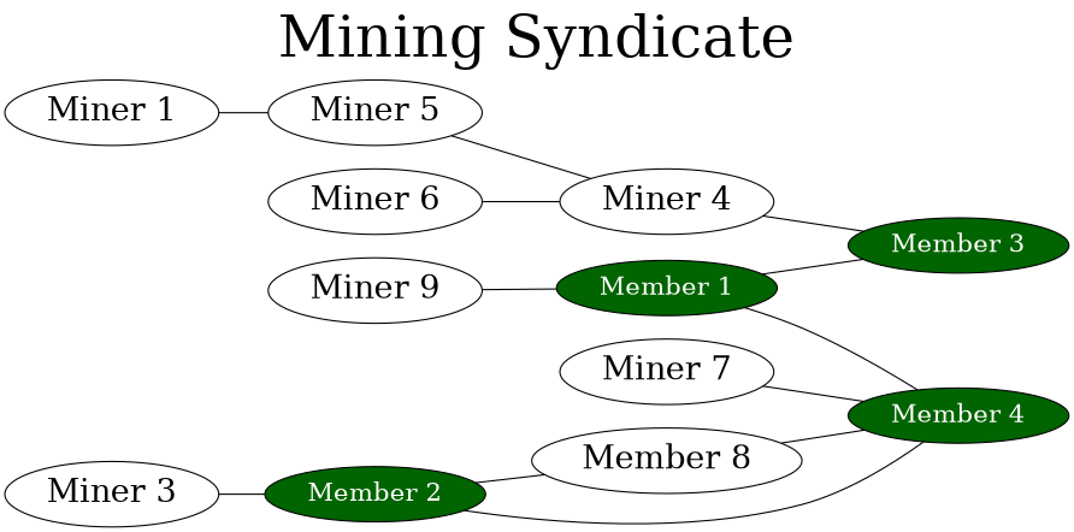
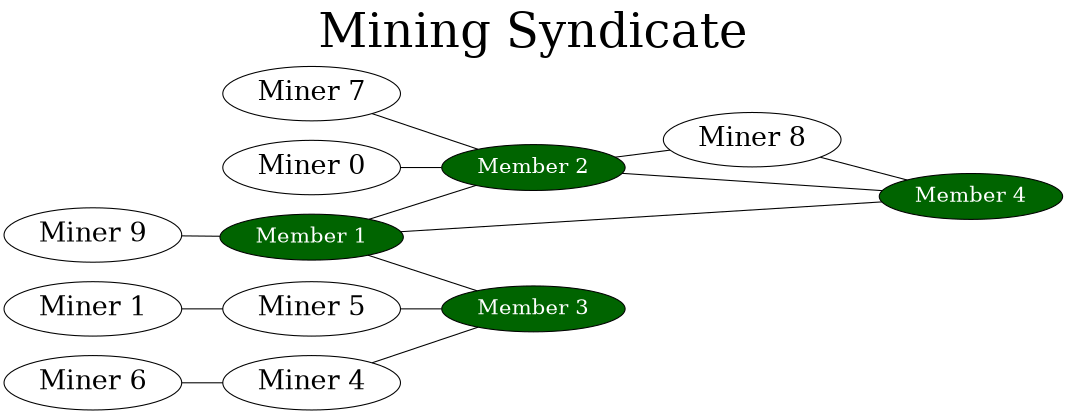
  graph {
    fontsize=45
    label="Mining Syndicate"
    labelloc=t
    rankdir=LR
    node [fontsize=25]
    "Member 1" [fillcolor=darkgreen fontcolor=white fontsize=20 style=filled]
    "Member 2" [fillcolor=darkgreen fontcolor=white fontsize=20 style=filled]
    "Member 3" [fillcolor=darkgreen fontcolor=white fontsize=20 style=filled]
    "Member 4" [fillcolor=darkgreen fontcolor=white fontsize=20 style=filled]
    "Miner 1"
    n6 [label="Miner 9"]
-   "Miner 3"
+   "Miner 3" [label="Miner 0"]
    "Miner 4"
    "Miner 5"
    "Miner 6"
    "Miner 7"
-   "Miner 8" [label="Member 8"]
+   "Miner 8"
    subgraph sub_1 {
      color=grey
      fontsize=25
      label=Federation
      "Member 1"
      "Member 2"
      "Member 3"
      "Member 4"
    }
    subgraph sub_2 {
      "Miner 1"
      n6
      "Miner 3"
      "Miner 4"
      "Miner 5"
      "Miner 6"
      "Miner 7"
      "Miner 8"
    }
+   "Member 1" -- "Member 2"
    "Member 1" -- "Member 3"
    "Member 1" -- "Member 4"
    "Member 2" -- "Member 4"
    "Member 2" -- "Miner 8"
    "Miner 1" -- "Miner 5"
    n6 -- "Member 1"
    "Miner 3" -- "Member 2"
    "Miner 4" -- "Member 3"
-   "Miner 5" -- "Miner 4"
+   "Miner 5" -- "Member 3"
    "Miner 6" -- "Miner 4"
-   "Miner 7" -- "Member 4"
+   "Miner 7" -- "Member 2"
    "Miner 8" -- "Member 4"
  }
